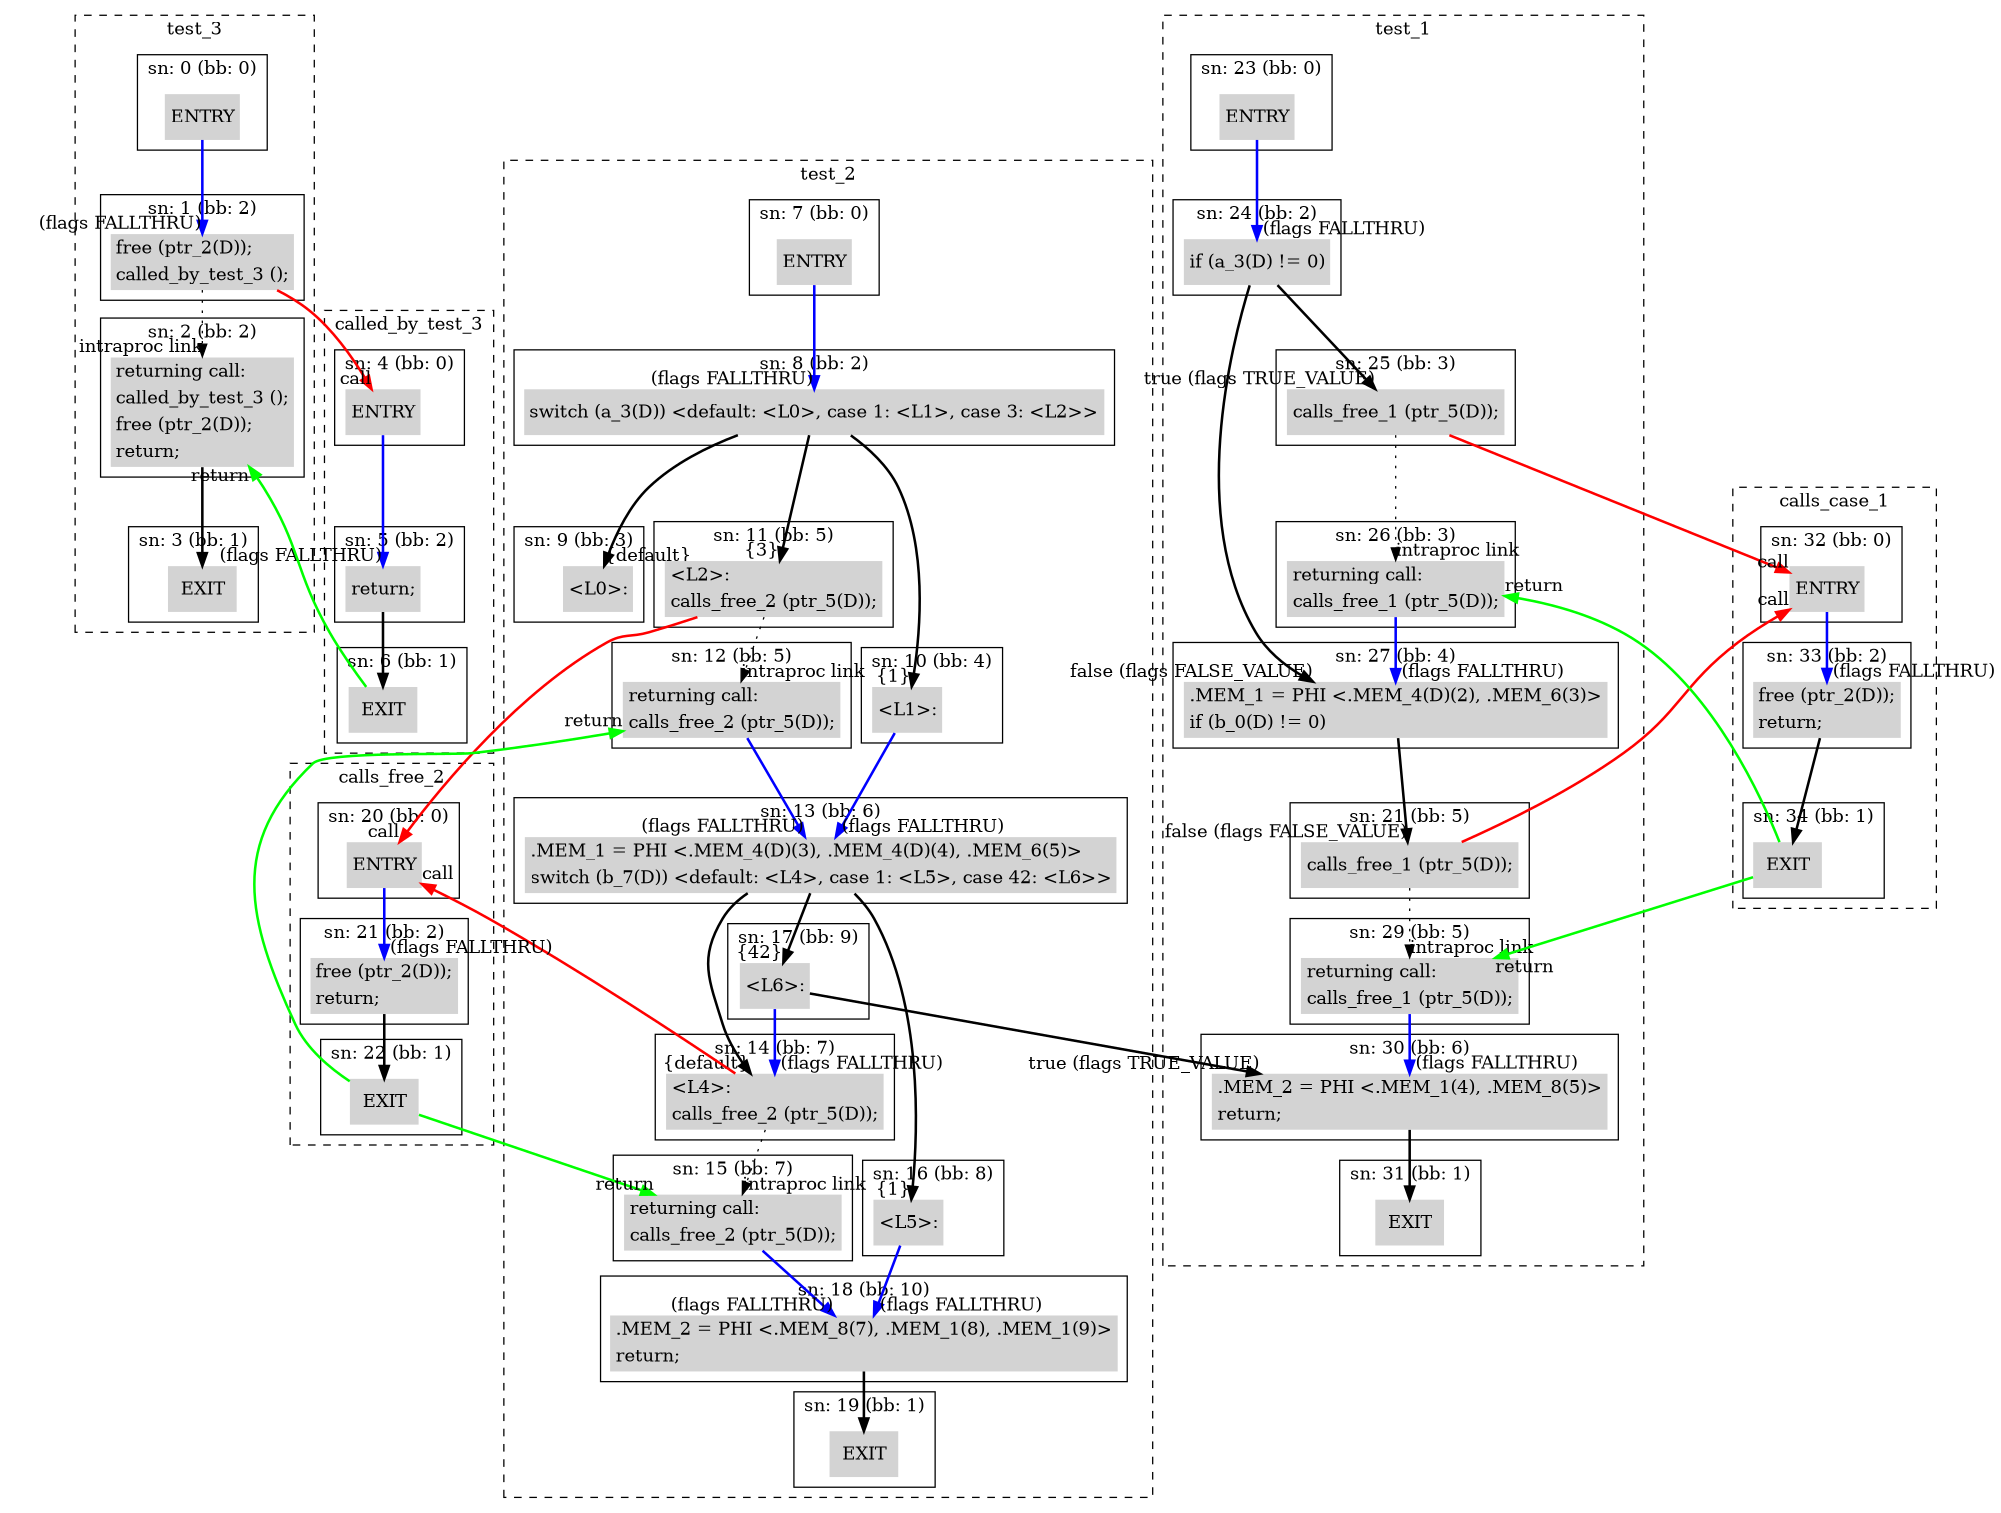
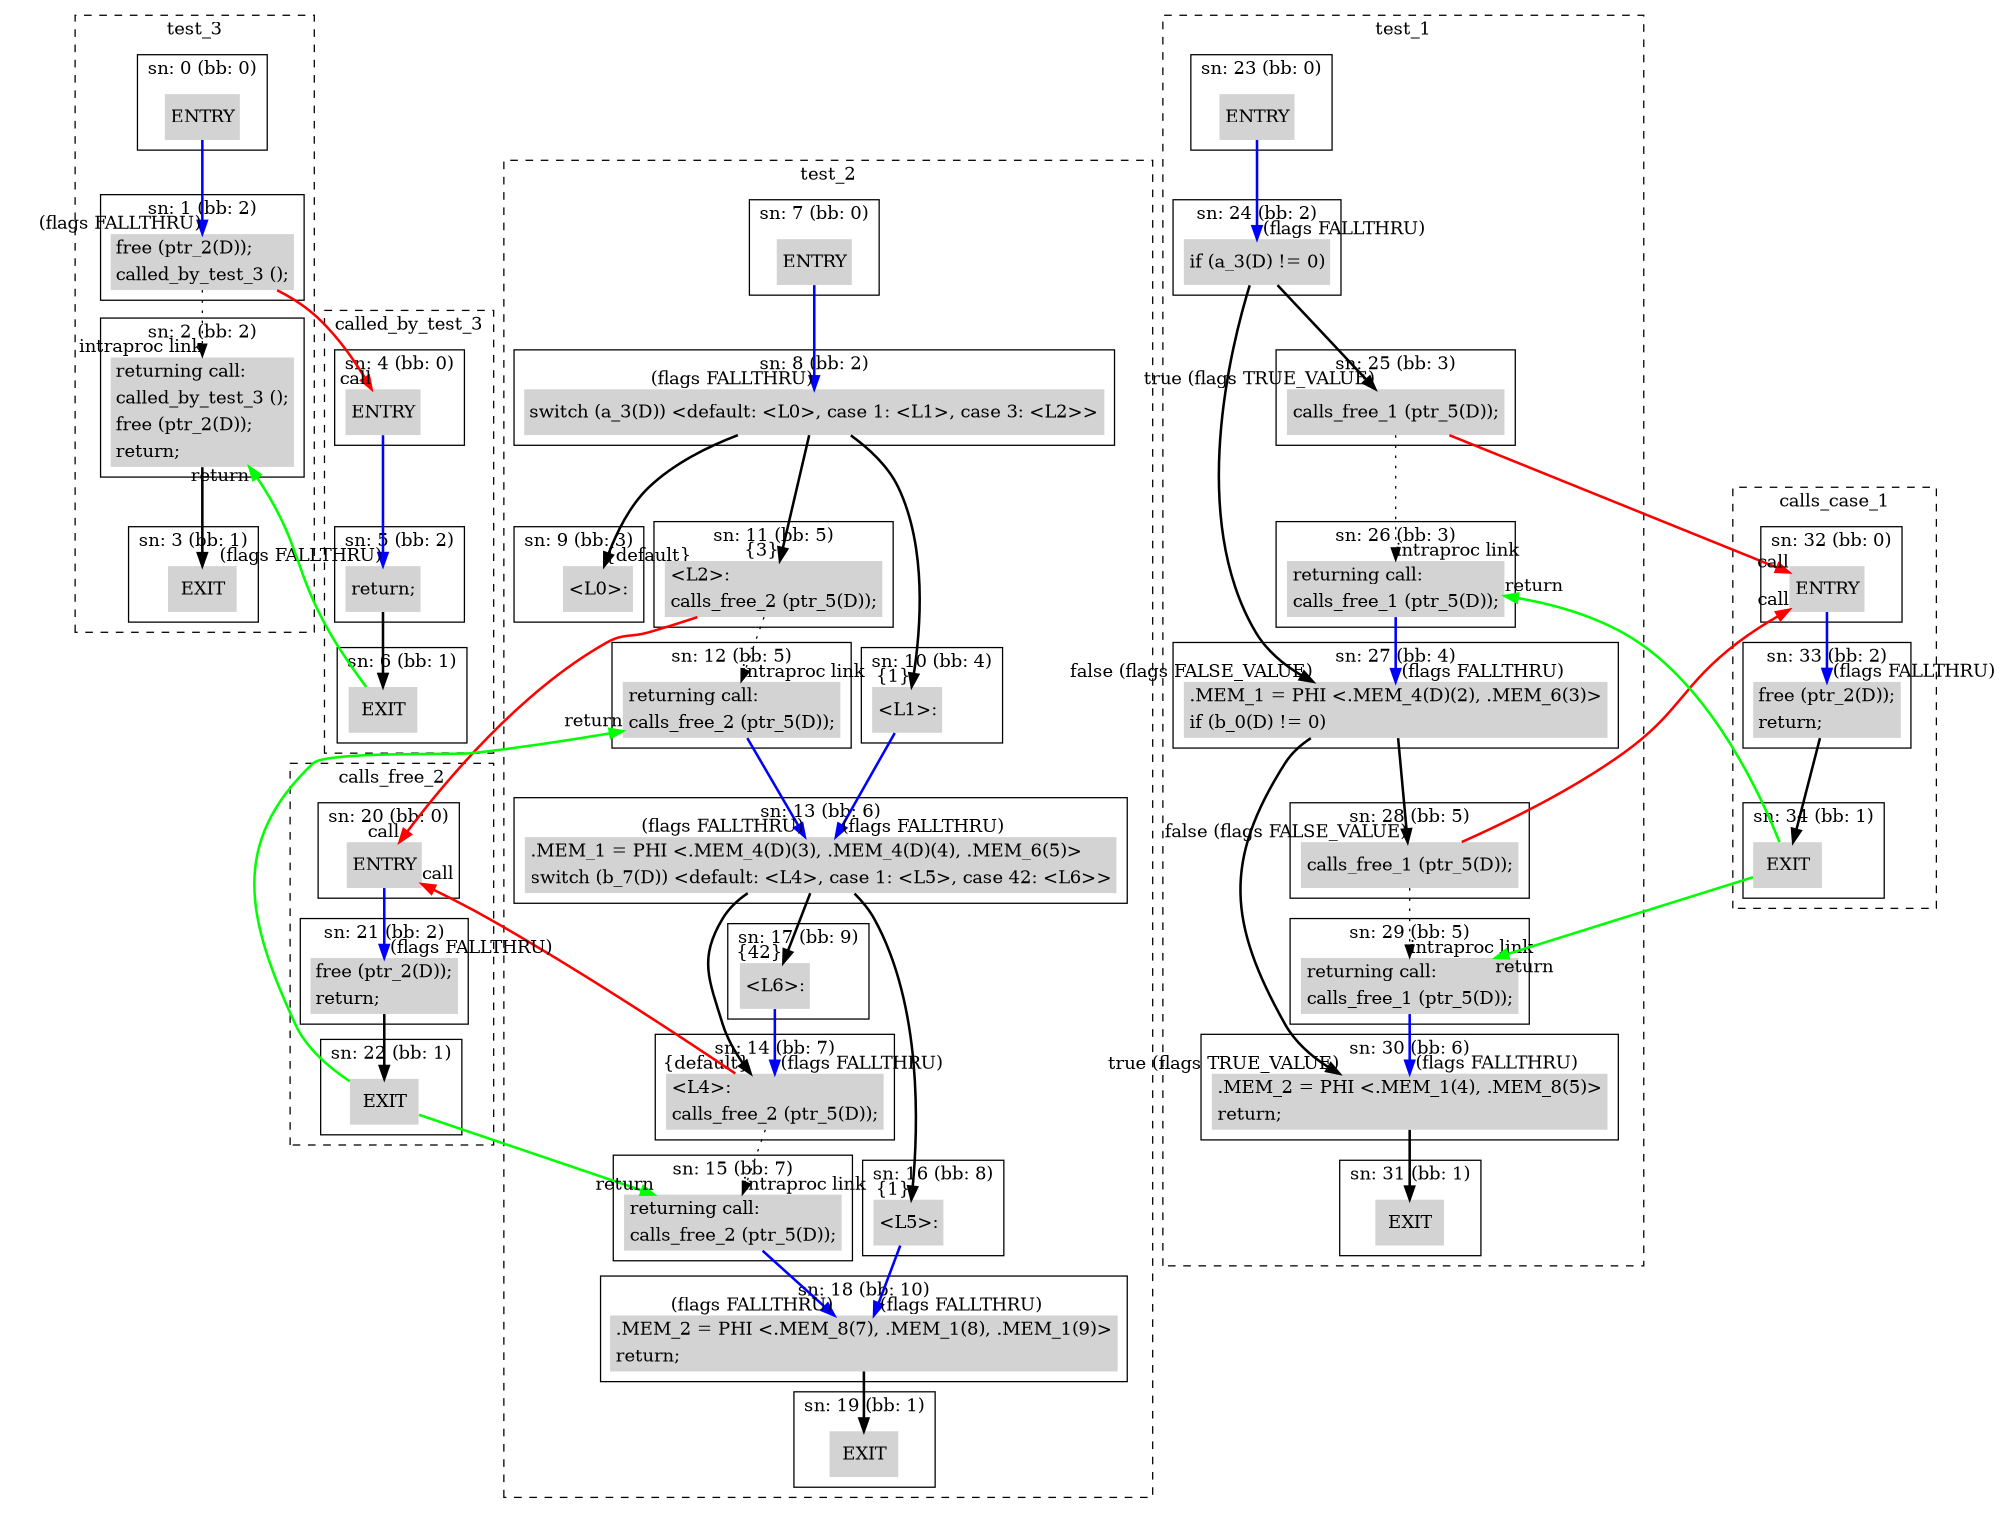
  digraph {
    compound=true
    node [fillcolor=lightgrey margin=0 shape=none style=filled]
    edge [color=black constraint=true headlabel=" (flags FALLTHRU)" style="solid,bold" weight=10]
    n1 [label=<<TABLE BORDER="0"><TR><TD>ENTRY</TD></TR> </TABLE>>]
    n2 [label=<<TABLE BORDER="0"><TR><TD ALIGN="LEFT">free (ptr_2(D));</TD></TR> <TR><TD ALIGN="LEFT">called_by_test_3 ();</TD></TR> </TABLE>>]
    n3 [label=<<TABLE BORDER="0"><TR><TD ALIGN="LEFT">returning call: </TD></TR><TR><TD ALIGN="LEFT">called_by_test_3 ();</TD></TR> <TR><TD ALIGN="LEFT">free (ptr_2(D));</TD></TR> <TR><TD ALIGN="LEFT">return;</TD></TR> </TABLE>>]
    n4 [label=<<TABLE BORDER="0"><TR><TD>EXIT</TD></TR> </TABLE>>]
    n5 [label=<<TABLE BORDER="0"><TR><TD>ENTRY</TD></TR> </TABLE>>]
    n6 [label=<<TABLE BORDER="0"><TR><TD ALIGN="LEFT">return;</TD></TR> </TABLE>>]
    n7 [label=<<TABLE BORDER="0"><TR><TD>EXIT</TD></TR> </TABLE>>]
    n8 [label=<<TABLE BORDER="0"><TR><TD>ENTRY</TD></TR> </TABLE>>]
    n9 [label=<<TABLE BORDER="0"><TR><TD ALIGN="LEFT">switch (a_3(D)) &lt;default: &lt;L0&gt;, case 1: &lt;L1&gt;, case 3: &lt;L2&gt;&gt;</TD></TR> </TABLE>>]
    n10 [label=<<TABLE BORDER="0"><TR><TD ALIGN="LEFT">&lt;L0&gt;:</TD></TR> </TABLE>>]
    n11 [label=<<TABLE BORDER="0"><TR><TD ALIGN="LEFT">&lt;L1&gt;:</TD></TR> </TABLE>>]
    n12 [label=<<TABLE BORDER="0"><TR><TD ALIGN="LEFT">&lt;L2&gt;:</TD></TR> <TR><TD ALIGN="LEFT">calls_free_2 (ptr_5(D));</TD></TR> </TABLE>>]
    n13 [label=<<TABLE BORDER="0"><TR><TD ALIGN="LEFT">returning call: </TD></TR><TR><TD ALIGN="LEFT">calls_free_2 (ptr_5(D));</TD></TR> </TABLE>>]
    n14 [label=<<TABLE BORDER="0"><TR><TD ALIGN="LEFT">.MEM_1 = PHI &lt;.MEM_4(D)(3), .MEM_4(D)(4), .MEM_6(5)&gt;</TD></TR> <TR><TD ALIGN="LEFT">switch (b_7(D)) &lt;default: &lt;L4&gt;, case 1: &lt;L5&gt;, case 42: &lt;L6&gt;&gt;</TD></TR> </TABLE>>]
    n15 [label=<<TABLE BORDER="0"><TR><TD ALIGN="LEFT">&lt;L4&gt;:</TD></TR> <TR><TD ALIGN="LEFT">calls_free_2 (ptr_5(D));</TD></TR> </TABLE>>]
    n16 [label=<<TABLE BORDER="0"><TR><TD ALIGN="LEFT">returning call: </TD></TR><TR><TD ALIGN="LEFT">calls_free_2 (ptr_5(D));</TD></TR> </TABLE>>]
    n17 [label=<<TABLE BORDER="0"><TR><TD ALIGN="LEFT">&lt;L5&gt;:</TD></TR> </TABLE>>]
    n18 [label=<<TABLE BORDER="0"><TR><TD ALIGN="LEFT">&lt;L6&gt;:</TD></TR> </TABLE>>]
    n19 [label=<<TABLE BORDER="0"><TR><TD ALIGN="LEFT">.MEM_2 = PHI &lt;.MEM_8(7), .MEM_1(8), .MEM_1(9)&gt;</TD></TR> <TR><TD ALIGN="LEFT">return;</TD></TR> </TABLE>>]
    n20 [label=<<TABLE BORDER="0"><TR><TD>EXIT</TD></TR> </TABLE>>]
    n21 [label=<<TABLE BORDER="0"><TR><TD>ENTRY</TD></TR> </TABLE>>]
    n22 [label=<<TABLE BORDER="0"><TR><TD ALIGN="LEFT">free (ptr_2(D));</TD></TR> <TR><TD ALIGN="LEFT">return;</TD></TR> </TABLE>>]
    n23 [label=<<TABLE BORDER="0"><TR><TD>EXIT</TD></TR> </TABLE>>]
    n24 [label=<<TABLE BORDER="0"><TR><TD ALIGN="LEFT">.MEM_1 = PHI &lt;.MEM_4(D)(2), .MEM_6(3)&gt;</TD></TR> <TR><TD ALIGN="LEFT">if (b_0(D) != 0)</TD></TR> </TABLE>>]
    n25 [label=<<TABLE BORDER="0"><TR><TD>ENTRY</TD></TR> </TABLE>>]
    n26 [label=<<TABLE BORDER="0"><TR><TD ALIGN="LEFT">if (a_3(D) != 0)</TD></TR> </TABLE>>]
    n27 [label=<<TABLE BORDER="0"><TR><TD ALIGN="LEFT">calls_free_1 (ptr_5(D));</TD></TR> </TABLE>>]
    n28 [label=<<TABLE BORDER="0"><TR><TD ALIGN="LEFT">returning call: </TD></TR><TR><TD ALIGN="LEFT">calls_free_1 (ptr_5(D));</TD></TR> </TABLE>>]
    n29 [label=<<TABLE BORDER="0"><TR><TD ALIGN="LEFT">calls_free_1 (ptr_5(D));</TD></TR> </TABLE>>]
    n30 [label=<<TABLE BORDER="0"><TR><TD ALIGN="LEFT">returning call: </TD></TR><TR><TD ALIGN="LEFT">calls_free_1 (ptr_5(D));</TD></TR> </TABLE>>]
    n31 [label=<<TABLE BORDER="0"><TR><TD ALIGN="LEFT">.MEM_2 = PHI &lt;.MEM_1(4), .MEM_8(5)&gt;</TD></TR> <TR><TD ALIGN="LEFT">return;</TD></TR> </TABLE>>]
    n32 [label=<<TABLE BORDER="0"><TR><TD>EXIT</TD></TR> </TABLE>>]
    n33 [label=<<TABLE BORDER="0"><TR><TD>ENTRY</TD></TR> </TABLE>>]
    n34 [label=<<TABLE BORDER="0"><TR><TD ALIGN="LEFT">free (ptr_2(D));</TD></TR> <TR><TD ALIGN="LEFT">return;</TD></TR> </TABLE>>]
    n35 [label=<<TABLE BORDER="0"><TR><TD>EXIT</TD></TR> </TABLE>>]
    subgraph cluster_1 {
      color=black
      label=test_3
      style=dashed
      subgraph cluster_2 {
        color=black
        fillcolor=lightgrey
        label="sn: 0 (bb: 0)"
        style=solid
        n1
      }
      subgraph cluster_3 {
        color=black
        fillcolor=lightgrey
        label="sn: 1 (bb: 2)"
        style=solid
        n2
      }
      subgraph cluster_4 {
        color=black
        fillcolor=lightgrey
        label="sn: 2 (bb: 2)"
        style=solid
        n3
      }
      subgraph cluster_5 {
        color=black
        fillcolor=lightgrey
        label="sn: 3 (bb: 1)"
        style=solid
        n4
      }
    }
    subgraph cluster_6 {
      color=black
      label=called_by_test_3
      style=dashed
      subgraph cluster_7 {
        color=black
        fillcolor=lightgrey
        label="sn: 4 (bb: 0)"
        style=solid
        n5
      }
      subgraph cluster_8 {
        color=black
        fillcolor=lightgrey
        label="sn: 5 (bb: 2)"
        style=solid
        n6
      }
      subgraph cluster_9 {
        color=black
        fillcolor=lightgrey
        label="sn: 6 (bb: 1)"
        style=solid
        n7
      }
    }
    subgraph cluster_10 {
      color=black
      label=test_2
      style=dashed
      subgraph cluster_11 {
        color=black
        fillcolor=lightgrey
        label="sn: 7 (bb: 0)"
        style=solid
        n8
      }
      subgraph cluster_12 {
        color=black
        fillcolor=lightgrey
        label="sn: 8 (bb: 2)"
        style=solid
        n9
      }
      subgraph cluster_13 {
        color=black
        fillcolor=lightgrey
        label="sn: 9 (bb: 3)"
        style=solid
        n10
      }
      subgraph cluster_14 {
        color=black
        fillcolor=lightgrey
        label="sn: 10 (bb: 4)"
        style=solid
        n11
      }
      subgraph cluster_15 {
        color=black
        fillcolor=lightgrey
        label="sn: 11 (bb: 5)"
        style=solid
        n12
      }
      subgraph cluster_16 {
        color=black
        fillcolor=lightgrey
        label="sn: 12 (bb: 5)"
        style=solid
        n13
      }
      subgraph cluster_17 {
        color=black
        fillcolor=lightgrey
        label="sn: 13 (bb: 6)"
        style=solid
        n14
      }
      subgraph cluster_18 {
        color=black
        fillcolor=lightgrey
        label="sn: 14 (bb: 7)"
        style=solid
        n15
      }
      subgraph cluster_19 {
        color=black
        fillcolor=lightgrey
        label="sn: 15 (bb: 7)"
        style=solid
        n16
      }
      subgraph cluster_20 {
        color=black
        fillcolor=lightgrey
        label="sn: 16 (bb: 8)"
        style=solid
        n17
      }
      subgraph cluster_21 {
        color=black
        fillcolor=lightgrey
        label="sn: 17 (bb: 9)"
        style=solid
        n18
      }
      subgraph cluster_22 {
        color=black
        fillcolor=lightgrey
        label="sn: 18 (bb: 10)"
        style=solid
        n19
      }
      subgraph cluster_23 {
        color=black
        fillcolor=lightgrey
        label="sn: 19 (bb: 1)"
        style=solid
        n20
      }
    }
    subgraph cluster_24 {
      color=black
      label=calls_free_2
      style=dashed
      subgraph cluster_25 {
        color=black
        fillcolor=lightgrey
        label="sn: 20 (bb: 0)"
        style=solid
        n21
      }
      subgraph cluster_26 {
        color=black
        fillcolor=lightgrey
        label="sn: 21 (bb: 2)"
        style=solid
        n22
      }
      subgraph cluster_27 {
        color=black
        fillcolor=lightgrey
        label="sn: 22 (bb: 1)"
        style=solid
        n23
      }
    }
    subgraph cluster_28 {
      color=black
      label=test_1
      style=dashed
      subgraph cluster_29 {
        color=black
        fillcolor=lightgrey
        label="sn: 27 (bb: 4)"
        style=solid
        n24
      }
      subgraph cluster_30 {
        color=black
        fillcolor=lightgrey
        label="sn: 23 (bb: 0)"
        style=solid
        n25
      }
      subgraph cluster_31 {
        color=black
        fillcolor=lightgrey
        label="sn: 24 (bb: 2)"
        style=solid
        n26
      }
      subgraph cluster_32 {
        color=black
        fillcolor=lightgrey
        label="sn: 25 (bb: 3)"
        style=solid
        n27
      }
      subgraph cluster_33 {
        color=black
        fillcolor=lightgrey
        label="sn: 26 (bb: 3)"
        style=solid
        n28
      }
      subgraph cluster_34 {
        color=black
        fillcolor=lightgrey
-       label="sn: 21 (bb: 5)"
+       label="sn: 28 (bb: 5)"
        style=solid
        n29
      }
      subgraph cluster_35 {
        color=black
        fillcolor=lightgrey
        label="sn: 29 (bb: 5)"
        style=solid
        n30
      }
      subgraph cluster_36 {
        color=black
        fillcolor=lightgrey
        label="sn: 30 (bb: 6)"
        style=solid
        n31
      }
      subgraph cluster_37 {
        color=black
        fillcolor=lightgrey
        label="sn: 31 (bb: 1)"
        style=solid
        n32
      }
    }
    subgraph cluster_38 {
      color=black
      label=calls_case_1
      style=dashed
      subgraph cluster_39 {
        color=black
        fillcolor=lightgrey
        label="sn: 32 (bb: 0)"
        style=solid
        n33
      }
      subgraph cluster_40 {
        color=black
        fillcolor=lightgrey
        label="sn: 33 (bb: 2)"
        style=solid
        n34
      }
      subgraph cluster_41 {
        color=black
        fillcolor=lightgrey
        label="sn: 34 (bb: 1)"
        style=solid
        n35
      }
    }
    n1 -> n2 [color=blue weight=100]
    n1 -> n4 [headport=n style=invis tailport=s color="" headlabel="" weight=""]
    n2 -> n3 [headlabel="intraproc link" style=dotted]
    n2 -> n5 [color=red headlabel=call]
    n3 -> n4 [headlabel=""]
    n5 -> n6 [color=blue weight=100]
    n5 -> n7 [headport=n style=invis tailport=s color="" headlabel="" weight=""]
    n6 -> n7 [headlabel=""]
    n7 -> n3 [color=green headlabel=return]
    n8 -> n9 [color=blue weight=100]
    n8 -> n20 [headport=n style=invis tailport=s color="" headlabel="" weight=""]
    n9 -> n10 [headlabel="{default}"]
    n9 -> n11 [headlabel="{1}"]
    n9 -> n12 [headlabel="{3}"]
    n11 -> n14 [color=blue weight=100]
    n12 -> n13 [headlabel="intraproc link" style=dotted]
    n12 -> n21 [color=red headlabel=call]
    n13 -> n14 [color=blue weight=100]
    n14 -> n15 [headlabel="{default}"]
    n14 -> n17 [headlabel="{1}"]
    n14 -> n18 [headlabel="{42}"]
    n15 -> n16 [headlabel="intraproc link" style=dotted]
    n15 -> n21 [color=red headlabel=call]
    n16 -> n19 [color=blue weight=100]
    n17 -> n19 [color=blue weight=100]
    n18 -> n15 [color=blue weight=100]
    n19 -> n20 [headlabel=""]
    n21 -> n22 [color=blue weight=100]
    n21 -> n23 [headport=n style=invis tailport=s color="" headlabel="" weight=""]
    n22 -> n23 [headlabel=""]
    n23 -> n13 [color=green headlabel=return]
    n23 -> n16 [color=green headlabel=return]
    n24 -> n29 [headlabel="false (flags FALSE_VALUE)"]
-   n18 -> n31 [headlabel="true (flags TRUE_VALUE)"]
+   n24 -> n31 [headlabel="true (flags TRUE_VALUE)"]
    n25 -> n26 [color=blue weight=100]
    n25 -> n32 [headport=n style=invis tailport=s color="" headlabel="" weight=""]
    n26 -> n24 [headlabel="false (flags FALSE_VALUE)"]
    n26 -> n27 [headlabel="true (flags TRUE_VALUE)"]
    n27 -> n28 [headlabel="intraproc link" style=dotted]
    n27 -> n33 [color=red headlabel=call]
    n28 -> n24 [color=blue weight=100]
    n29 -> n30 [headlabel="intraproc link" style=dotted]
    n29 -> n33 [color=red headlabel=call]
    n30 -> n31 [color=blue weight=100]
    n31 -> n32 [headlabel=""]
    n33 -> n34 [color=blue weight=100]
    n33 -> n35 [headport=n style=invis tailport=s color="" headlabel="" weight=""]
    n34 -> n35 [headlabel=""]
    n35 -> n28 [color=green headlabel=return]
    n35 -> n30 [color=green headlabel=return]
  }
